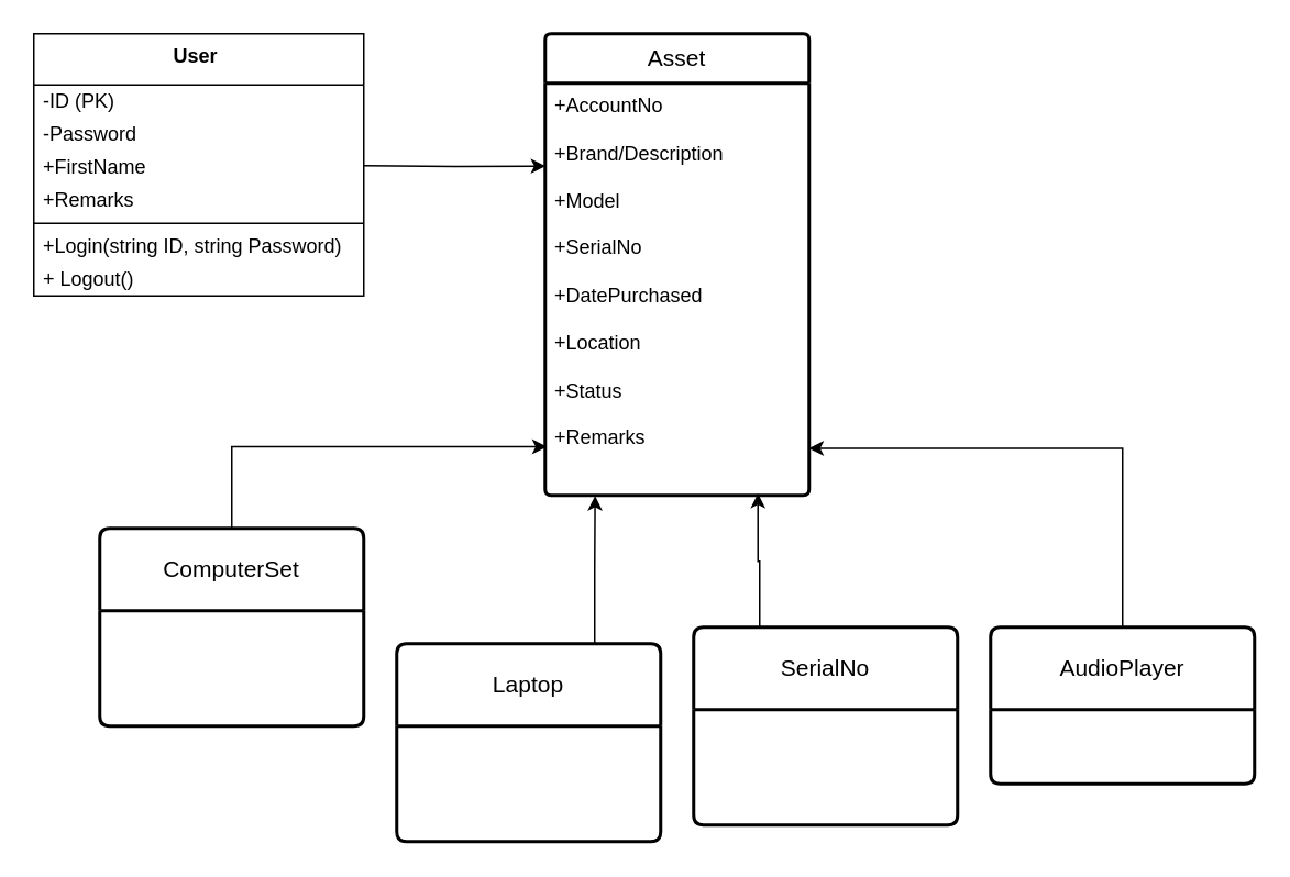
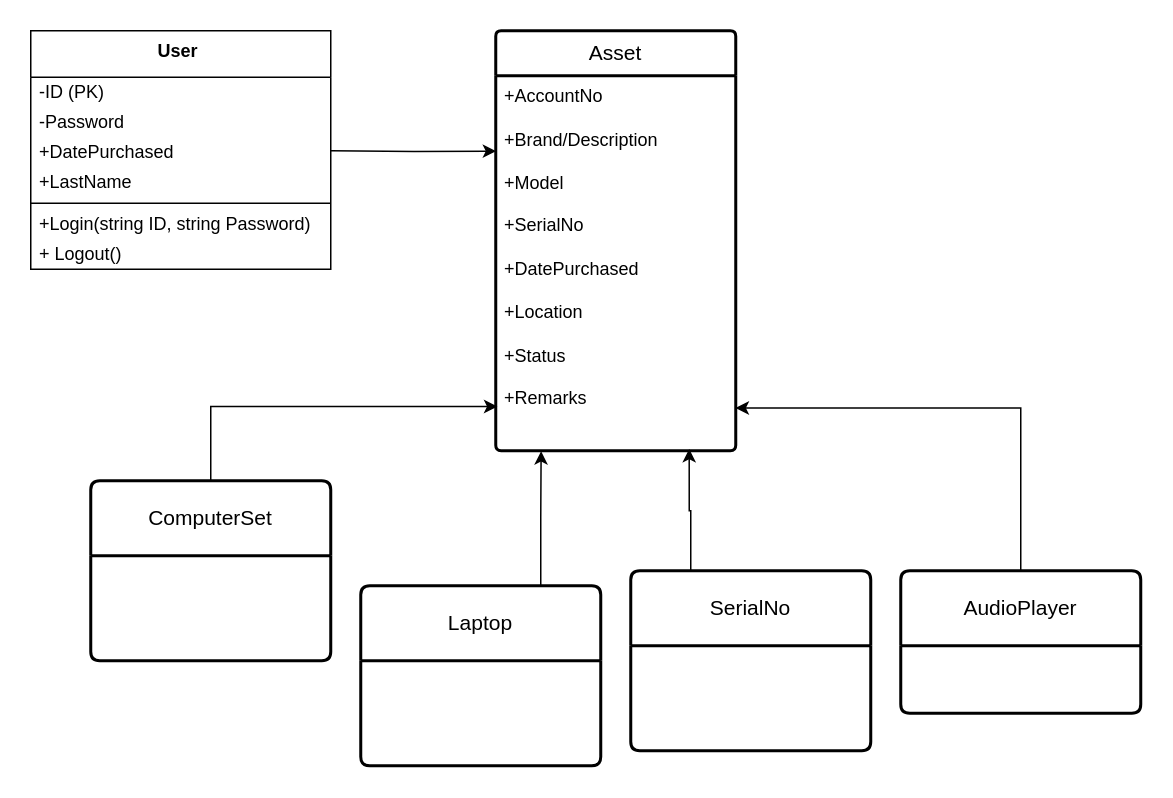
  <mxCell id="0" />
  <mxCell id="1" parent="0" />
  <mxCell id="2" value="Asset" style="swimlane;childLayout=stackLayout;horizontal=1;startSize=30;horizontalStack=0;rounded=1;fontSize=14;fontStyle=0;strokeWidth=2;resizeParent=0;resizeLast=1;shadow=0;dashed=0;align=center;arcSize=4;whiteSpace=wrap;html=1;direction=east;" vertex="1" parent="1"><mxGeometry x="330" y="20" width="160" height="280" as="geometry"><mxRectangle x="80" y="270" width="80" height="30" as="alternateBounds" /></mxGeometry></mxCell>
  <mxCell id="3" value="&lt;div&gt;&lt;span style=&quot;background-color: initial;&quot;&gt;+AccountNo&lt;/span&gt;&lt;br&gt;&lt;/div&gt;&lt;div&gt;&amp;nbsp;&lt;br&gt;+&lt;span style=&quot;text-wrap: wrap;&quot;&gt;Brand/Description&lt;/span&gt;&lt;/div&gt;&lt;div&gt;&lt;br&gt;+Model&lt;/div&gt;&lt;div&gt;&lt;br&gt;&lt;/div&gt;&lt;div&gt;+SerialNo&lt;/div&gt;&lt;div&gt;&lt;br&gt;&lt;/div&gt;&lt;div&gt;+DatePurchased&lt;br&gt;&lt;/div&gt;&lt;div&gt;&lt;br&gt;&lt;/div&gt;&lt;div&gt;+Location&lt;/div&gt;&lt;div&gt;&lt;br&gt;&lt;/div&gt;&lt;div&gt;+Status&lt;/div&gt;&lt;div&gt;&lt;br&gt;&lt;/div&gt;&lt;div&gt;+Remarks&lt;/div&gt;" style="align=left;strokeColor=none;fillColor=none;spacingLeft=4;fontSize=12;verticalAlign=top;resizable=0;rotatable=0;part=1;html=1;" vertex="1" parent="2"><mxGeometry y="30" width="160" height="250" as="geometry" /></mxCell>
  <mxCell id="4" style="edgeStyle=orthogonalEdgeStyle;rounded=0;orthogonalLoop=1;jettySize=auto;html=1;entryX=0.002;entryY=0.201;entryDx=0;entryDy=0;entryPerimeter=0;" edge="1" parent="1" target="3"><mxGeometry relative="1" as="geometry"><mxPoint x="220" y="100" as="sourcePoint" /></mxGeometry></mxCell>
  <mxCell id="5" style="edgeStyle=orthogonalEdgeStyle;rounded=0;orthogonalLoop=1;jettySize=auto;html=1;exitX=0.5;exitY=0;exitDx=0;exitDy=0;entryX=0.007;entryY=0.882;entryDx=0;entryDy=0;entryPerimeter=0;" edge="1" parent="1" source="6" target="3"><mxGeometry relative="1" as="geometry"><mxPoint x="300" y="270" as="targetPoint" /><Array as="points"><mxPoint x="140" y="270" /></Array></mxGeometry></mxCell>
  <mxCell id="6" value="ComputerSet" style="swimlane;childLayout=stackLayout;horizontal=1;startSize=50;horizontalStack=0;rounded=1;fontSize=14;fontStyle=0;strokeWidth=2;resizeParent=0;resizeLast=1;shadow=0;dashed=0;align=center;arcSize=4;whiteSpace=wrap;html=1;" vertex="1" parent="1"><mxGeometry x="60" y="320" width="160" height="120" as="geometry" /></mxCell>
  <mxCell id="7" value="Laptop" style="swimlane;childLayout=stackLayout;horizontal=1;startSize=50;horizontalStack=0;rounded=1;fontSize=14;fontStyle=0;strokeWidth=2;resizeParent=0;resizeLast=1;shadow=0;dashed=0;align=center;arcSize=4;whiteSpace=wrap;html=1;" vertex="1" parent="1"><mxGeometry x="240" y="390" width="160" height="120" as="geometry" /></mxCell>
  <mxCell id="8" value="SerialNo" style="swimlane;childLayout=stackLayout;horizontal=1;startSize=50;horizontalStack=0;rounded=1;fontSize=14;fontStyle=0;strokeWidth=2;resizeParent=0;resizeLast=1;shadow=0;dashed=0;align=center;arcSize=4;whiteSpace=wrap;html=1;" vertex="1" parent="1"><mxGeometry x="420" y="380" width="160" height="120" as="geometry" /></mxCell>
  <mxCell id="9" style="edgeStyle=orthogonalEdgeStyle;rounded=0;orthogonalLoop=1;jettySize=auto;html=1;exitX=0.5;exitY=0;exitDx=0;exitDy=0;entryX=0.999;entryY=0.886;entryDx=0;entryDy=0;entryPerimeter=0;" edge="1" parent="1" source="10" target="3"><mxGeometry relative="1" as="geometry"><mxPoint x="680" y="270" as="targetPoint" /></mxGeometry></mxCell>
  <mxCell id="10" value="AudioPlayer" style="swimlane;childLayout=stackLayout;horizontal=1;startSize=50;horizontalStack=0;rounded=1;fontSize=14;fontStyle=0;strokeWidth=2;resizeParent=0;resizeLast=1;shadow=0;dashed=0;align=center;arcSize=4;whiteSpace=wrap;html=1;" vertex="1" parent="1"><mxGeometry x="600" y="380" width="160" height="95" as="geometry" /></mxCell>
  <mxCell id="11" style="edgeStyle=orthogonalEdgeStyle;rounded=0;orthogonalLoop=1;jettySize=auto;html=1;exitX=0.25;exitY=0;exitDx=0;exitDy=0;entryX=0.806;entryY=0.995;entryDx=0;entryDy=0;entryPerimeter=0;" edge="1" parent="1" source="8" target="3"><mxGeometry relative="1" as="geometry" /></mxCell>
  <mxCell id="12" style="edgeStyle=orthogonalEdgeStyle;rounded=0;orthogonalLoop=1;jettySize=auto;html=1;exitX=0.75;exitY=0;exitDx=0;exitDy=0;entryX=0.189;entryY=1.001;entryDx=0;entryDy=0;entryPerimeter=0;" edge="1" parent="1" source="7" target="3"><mxGeometry relative="1" as="geometry" /></mxCell>
  <mxCell id="13" value="&lt;span style=&quot;font-weight: 700; text-wrap: nowrap;&quot;&gt;User&amp;nbsp;&lt;/span&gt;" style="swimlane;fontStyle=0;align=center;verticalAlign=top;childLayout=stackLayout;horizontal=1;startSize=31;horizontalStack=0;resizeParent=1;resizeParentMax=0;resizeLast=0;collapsible=0;marginBottom=0;html=1;whiteSpace=wrap;" vertex="1" parent="1"><mxGeometry x="20" y="20" width="200" height="159" as="geometry" /></mxCell>
  <mxCell id="14" value="-ID (PK)" style="text;html=1;strokeColor=none;fillColor=none;align=left;verticalAlign=middle;spacingLeft=4;spacingRight=4;overflow=hidden;rotatable=0;points=[[0,0.5],[1,0.5]];portConstraint=eastwest;whiteSpace=wrap;" vertex="1" parent="13"><mxGeometry y="31" width="200" height="20" as="geometry" /></mxCell>
  <mxCell id="15" value="-Password" style="text;html=1;strokeColor=none;fillColor=none;align=left;verticalAlign=middle;spacingLeft=4;spacingRight=4;overflow=hidden;rotatable=0;points=[[0,0.5],[1,0.5]];portConstraint=eastwest;whiteSpace=wrap;" vertex="1" parent="13"><mxGeometry y="51" width="200" height="20" as="geometry" /></mxCell>
- <mxCell id="16" value="+FirstName" style="text;html=1;strokeColor=none;fillColor=none;align=left;verticalAlign=middle;spacingLeft=4;spacingRight=4;overflow=hidden;rotatable=0;points=[[0,0.5],[1,0.5]];portConstraint=eastwest;whiteSpace=wrap;" vertex="1" parent="13"><mxGeometry y="71" width="200" height="20" as="geometry" /></mxCell>
- <mxCell id="17" value="+Remarks" style="text;html=1;strokeColor=none;fillColor=none;align=left;verticalAlign=middle;spacingLeft=4;spacingRight=4;overflow=hidden;rotatable=0;points=[[0,0.5],[1,0.5]];portConstraint=eastwest;whiteSpace=wrap;" vertex="1" parent="13"><mxGeometry y="91" width="200" height="20" as="geometry" /></mxCell>
+ <mxCell id="16" value="+DatePurchased" style="text;html=1;strokeColor=none;fillColor=none;align=left;verticalAlign=middle;spacingLeft=4;spacingRight=4;overflow=hidden;rotatable=0;points=[[0,0.5],[1,0.5]];portConstraint=eastwest;whiteSpace=wrap;" vertex="1" parent="13"><mxGeometry y="71" width="200" height="20" as="geometry" /></mxCell>
+ <mxCell id="17" value="+LastName" style="text;html=1;strokeColor=none;fillColor=none;align=left;verticalAlign=middle;spacingLeft=4;spacingRight=4;overflow=hidden;rotatable=0;points=[[0,0.5],[1,0.5]];portConstraint=eastwest;whiteSpace=wrap;" vertex="1" parent="13"><mxGeometry y="91" width="200" height="20" as="geometry" /></mxCell>
  <mxCell id="18" value="" style="line;strokeWidth=1;fillColor=none;align=left;verticalAlign=middle;spacingTop=-1;spacingLeft=3;spacingRight=3;rotatable=0;labelPosition=right;points=[];portConstraint=eastwest;" vertex="1" parent="13"><mxGeometry y="111" width="200" height="8" as="geometry" /></mxCell>
  <mxCell id="19" value="+Login(string ID, string Password)" style="text;html=1;strokeColor=none;fillColor=none;align=left;verticalAlign=middle;spacingLeft=4;spacingRight=4;overflow=hidden;rotatable=0;points=[[0,0.5],[1,0.5]];portConstraint=eastwest;whiteSpace=wrap;" vertex="1" parent="13"><mxGeometry y="119" width="200" height="20" as="geometry" /></mxCell>
  <mxCell id="20" value="+ Logout()" style="text;html=1;strokeColor=none;fillColor=none;align=left;verticalAlign=middle;spacingLeft=4;spacingRight=4;overflow=hidden;rotatable=0;points=[[0,0.5],[1,0.5]];portConstraint=eastwest;whiteSpace=wrap;" vertex="1" parent="13"><mxGeometry y="139" width="200" height="20" as="geometry" /></mxCell>
